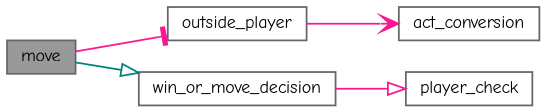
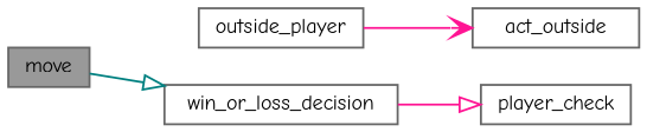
  digraph {
    fontname="Comic Neue"
    rankdir=LR
    node [color=grey40 fillcolor=white fontname="Comic Neue" fontsize=10 shape=box style=filled]
    edge [arrowhead=onormal color=deeppink fontname="Comic Neue" fontsize=10 labelfontname=Helvetica labelfontsize=10 style=solid]
    n1 [color=gray40 fillcolor=grey60 fontcolor=black height=0.2 label=move width=0.4]
    n2 [height=0.2 label=outside_player width=0.4]
-   n3 [height=0.2 label=win_or_move_decision width=0.4]
-   n4 [height=0.2 label=act_conversion width=0.4]
+   n3 [height=0.2 label=win_or_loss_decision width=0.4]
+   n4 [height=0.2 label=act_outside width=0.4]
    n5 [height=0.2 label=player_check width=0.4]
-   n1 -> n2 [arrowhead=tee]
    n1 -> n3 [color=teal]
    n2 -> n4 [arrowhead=vee]
    n3 -> n5
  }
